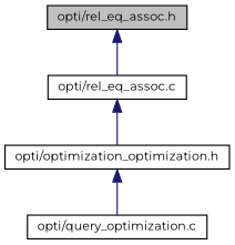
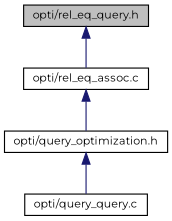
  digraph {
    fontname=Montserrat
    node [color=black fontname=Montserrat fontsize=10 shape=record]
    edge [color=midnightblue dir=back fontname=Montserrat fontsize=10 labelfontname=Helvetica labelfontsize=10 style=solid]
-   n1 [fillcolor=grey75 fontcolor=black height=0.2 label="opti/rel_eq_assoc.h" style=filled width=0.4]
+   n1 [fillcolor=grey75 fontcolor=black height=0.2 label="opti/rel_eq_query.h" style=filled width=0.4]
    n2 [height=0.2 label="opti/rel_eq_assoc.c" width=0.4]
-   n3 [height=0.2 label="opti/optimization_optimization.h" width=0.4]
-   n4 [height=0.2 label="opti/query_optimization.c" width=0.4]
+   n3 [height=0.2 label="opti/query_optimization.h" width=0.4]
+   n4 [height=0.2 label="opti/query_query.c" width=0.4]
    n1 -> n2
    n2 -> n3
    n3 -> n4
  }
